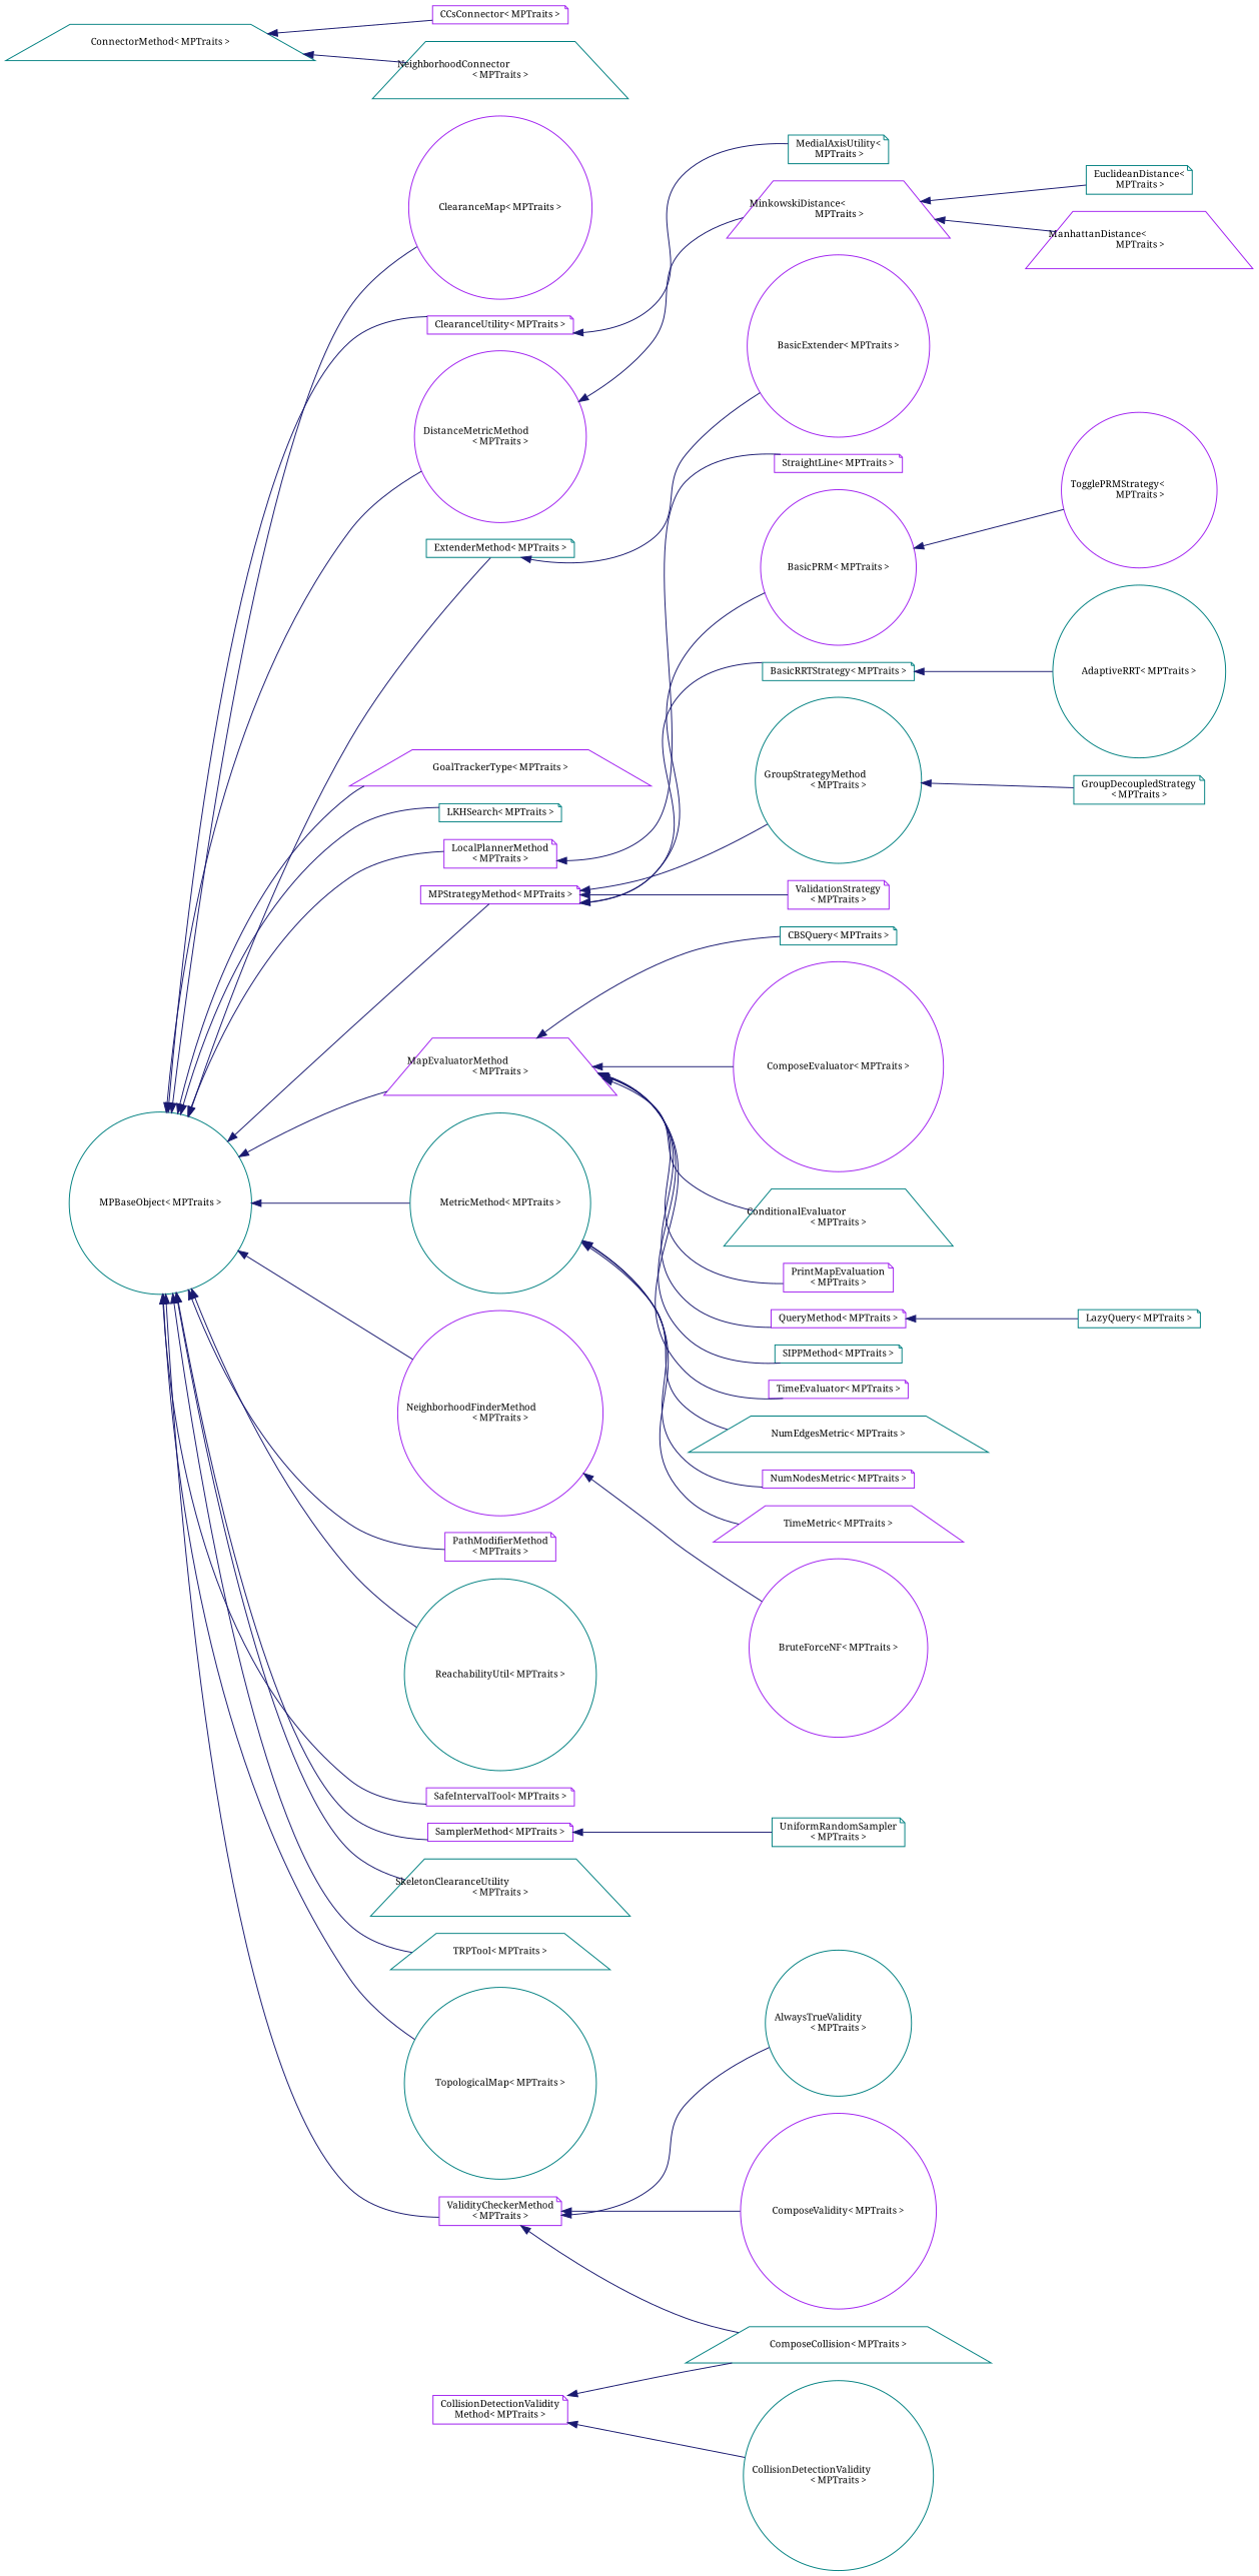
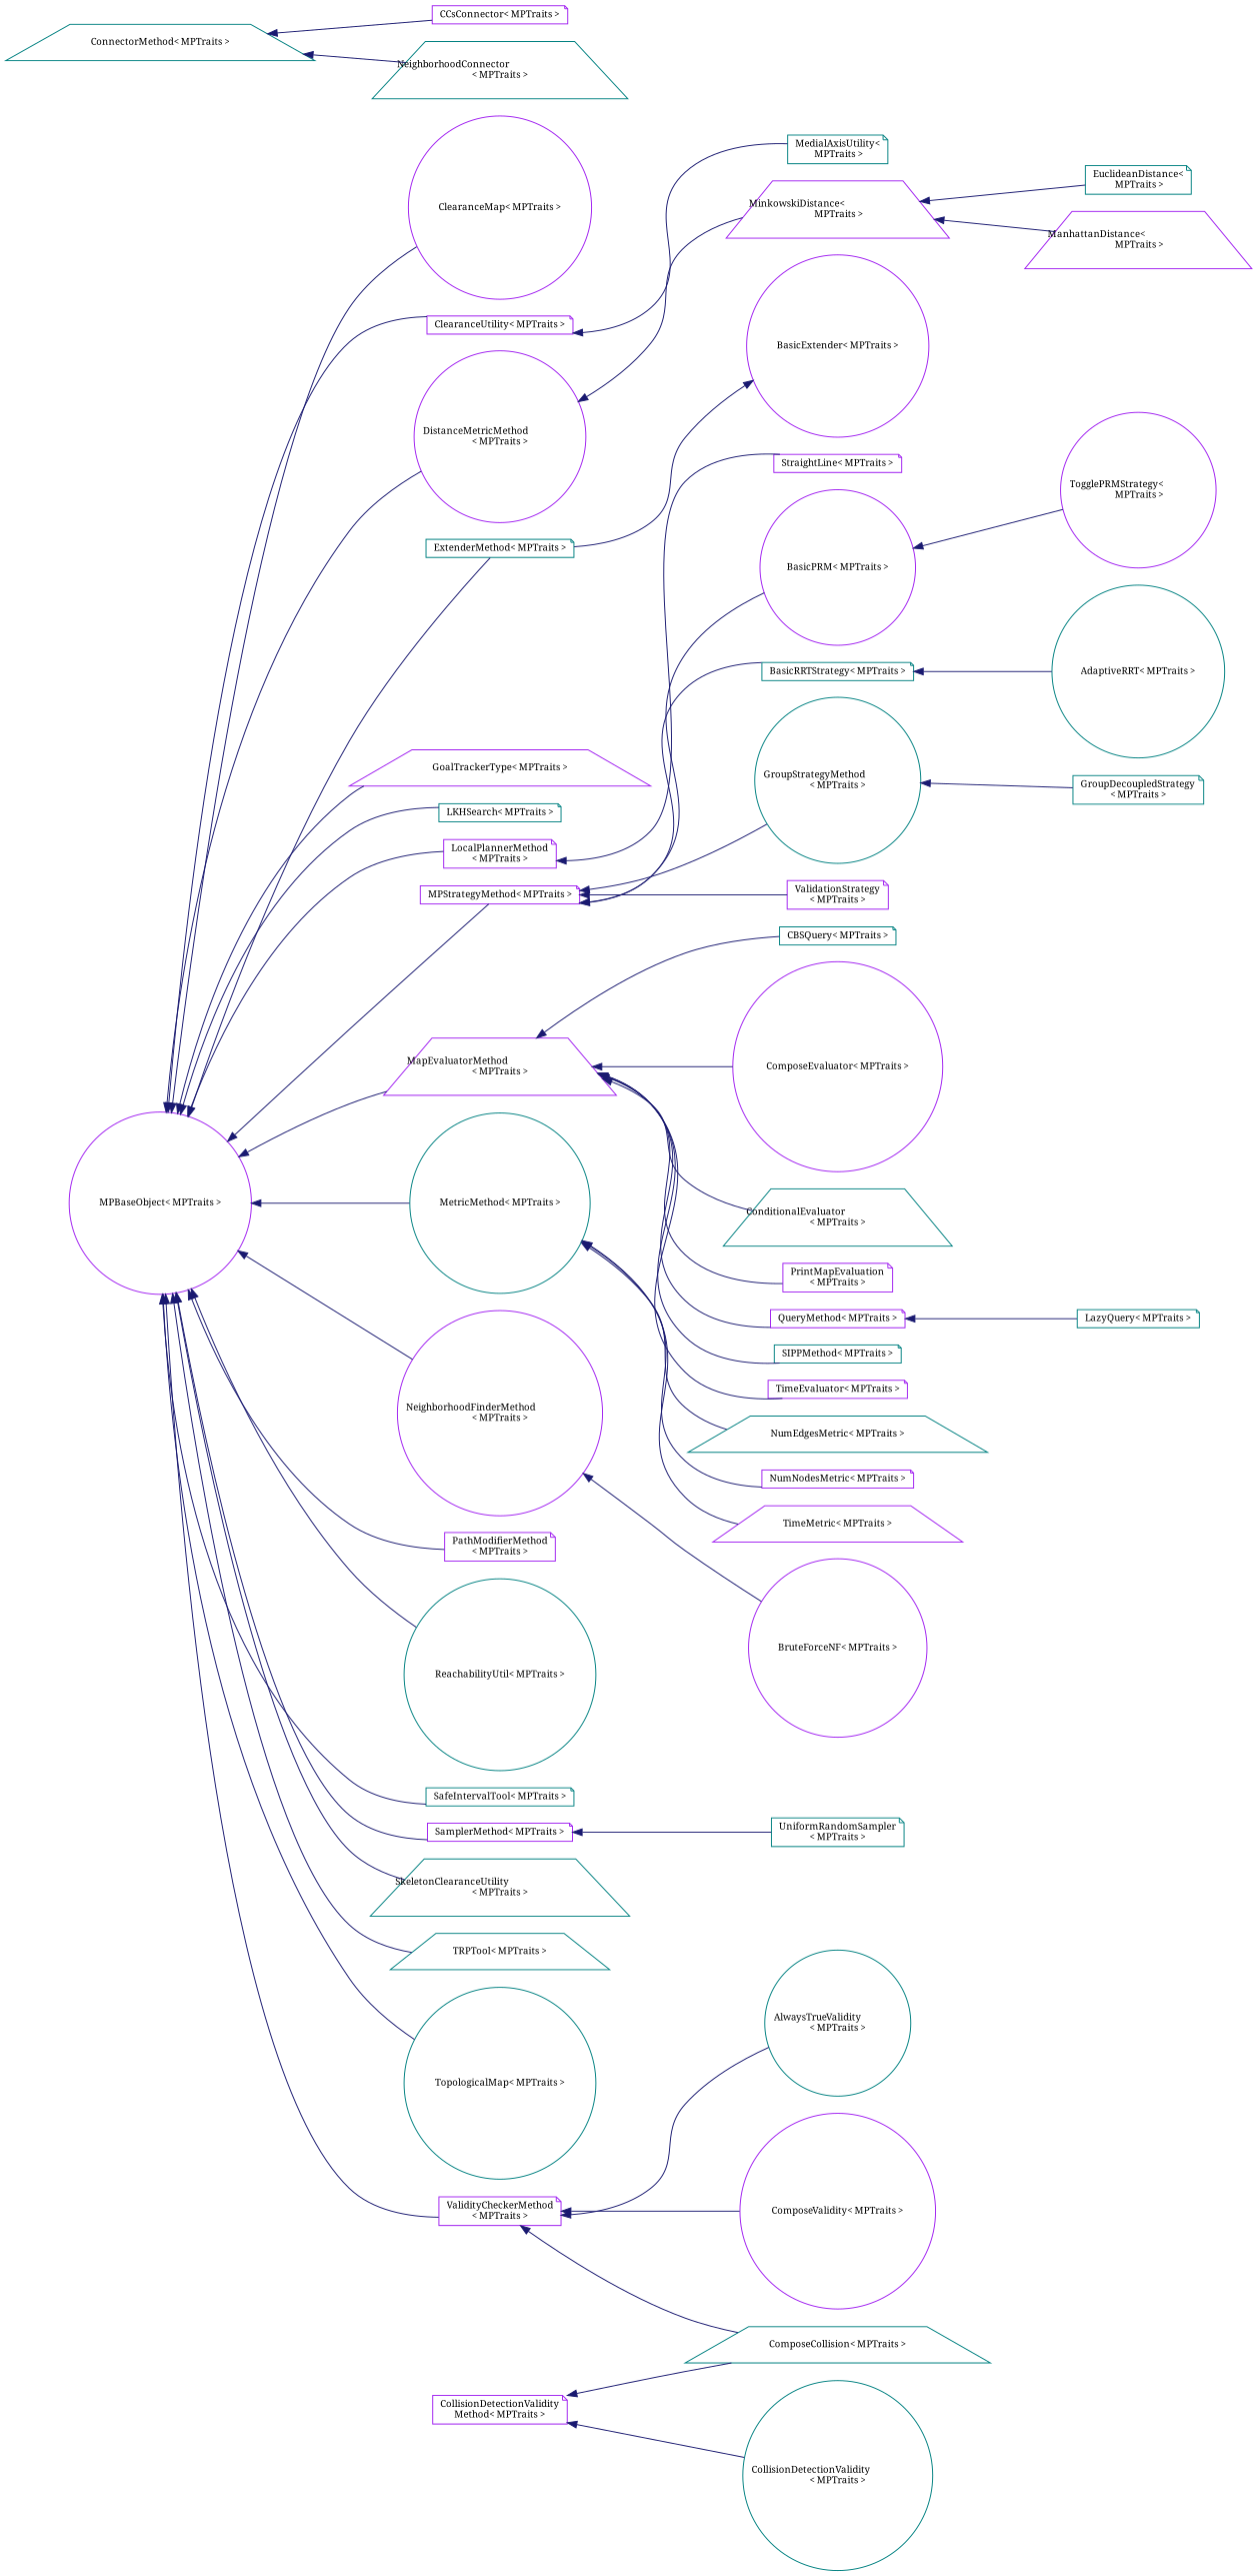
  digraph {
    fontname="Noto Serif"
    rankdir=LR
    node [color=purple fillcolor=white fontname="Noto Serif" fontsize=10 shape=note style=filled]
    edge [color=midnightblue dir=back fontname="Noto Serif" fontsize=10 labelfontname=Helvetica labelfontsize=10 style=solid]
-   n1 [color=teal height=0.2 label="MPBaseObject\< MPTraits \>" shape=circle width=0.4]
+   n1 [height=0.2 label="MPBaseObject\< MPTraits \>" shape=circle width=0.4]
    n2 [height=0.2 label="ClearanceMap\< MPTraits \>" shape=circle width=0.4]
    n3 [height=0.2 label="ClearanceUtility\< MPTraits \>" width=0.4]
    n4 [height=0.2 label="DistanceMetricMethod\l\< MPTraits \>" shape=circle width=0.4]
    n5 [color=teal height=0.2 label="ExtenderMethod\< MPTraits \>" width=0.4]
    n6 [height=0.2 label="GoalTrackerType\< MPTraits \>" shape=trapezium width=0.4]
    n7 [color=teal height=0.2 label="LKHSearch\< MPTraits \>" width=0.4]
    n8 [height=0.2 label="LocalPlannerMethod\l\< MPTraits \>" width=0.4]
    n9 [height=0.2 label="MPStrategyMethod\< MPTraits \>" width=0.4]
    n10 [height=0.2 label="MapEvaluatorMethod\l\< MPTraits \>" shape=trapezium width=0.4]
    n11 [color=teal height=0.2 label="MetricMethod\< MPTraits \>" shape=circle width=0.4]
    n12 [height=0.2 label="NeighborhoodFinderMethod\l\< MPTraits \>" shape=circle width=0.4]
    n13 [height=0.2 label="PathModifierMethod\l\< MPTraits \>" width=0.4]
    n14 [color=teal height=0.2 label="ReachabilityUtil\< MPTraits \>" shape=circle width=0.4]
-   n15 [height=0.2 label="SafeIntervalTool\< MPTraits \>" width=0.4]
+   n15 [color=teal height=0.2 label="SafeIntervalTool\< MPTraits \>" width=0.4]
    n16 [height=0.2 label="SamplerMethod\< MPTraits \>" width=0.4]
    n17 [color=teal height=0.2 label="SkeletonClearanceUtility\l\< MPTraits \>" shape=trapezium width=0.4]
    n18 [color=teal height=0.2 label="TRPTool\< MPTraits \>" shape=trapezium width=0.4]
    n19 [color=teal height=0.2 label="TopologicalMap\< MPTraits \>" shape=circle width=0.4]
    n20 [height=0.2 label="ValidityCheckerMethod\l\< MPTraits \>" width=0.4]
    n21 [color=teal height=0.2 label="MedialAxisUtility\<\l MPTraits \>" width=0.4]
    n22 [color=teal height=0.2 label="ConnectorMethod\< MPTraits \>" shape=trapezium width=0.4]
    n23 [height=0.2 label="CCsConnector\< MPTraits \>" width=0.4]
    n24 [color=teal height=0.2 label="NeighborhoodConnector\l\< MPTraits \>" shape=trapezium width=0.4]
    n25 [height=0.2 label="MinkowskiDistance\<\l MPTraits \>" shape=trapezium width=0.4]
    n26 [height=0.2 label="BasicExtender\< MPTraits \>" shape=circle width=0.4]
    n27 [height=0.2 label="StraightLine\< MPTraits \>" width=0.4]
    n28 [height=0.2 label="BasicPRM\< MPTraits \>" shape=circle width=0.4]
    n29 [color=teal height=0.2 label="BasicRRTStrategy\< MPTraits \>" width=0.4]
    n30 [color=teal height=0.2 label="GroupStrategyMethod\l\< MPTraits \>" shape=circle width=0.4]
    n31 [height=0.2 label="ValidationStrategy\l\< MPTraits \>" width=0.4]
    n32 [color=teal height=0.2 label="CBSQuery\< MPTraits \>" width=0.4]
    n33 [height=0.2 label="ComposeEvaluator\< MPTraits \>" shape=circle width=0.4]
    n34 [color=teal height=0.2 label="ConditionalEvaluator\l\< MPTraits \>" shape=trapezium width=0.4]
    n35 [height=0.2 label="PrintMapEvaluation\l\< MPTraits \>" width=0.4]
    n36 [height=0.2 label="QueryMethod\< MPTraits \>" width=0.4]
    n37 [color=teal height=0.2 label="SIPPMethod\< MPTraits \>" width=0.4]
    n38 [height=0.2 label="TimeEvaluator\< MPTraits \>" width=0.4]
    n39 [color=teal height=0.2 label="NumEdgesMetric\< MPTraits \>" shape=trapezium width=0.4]
    n40 [height=0.2 label="NumNodesMetric\< MPTraits \>" width=0.4]
    n41 [height=0.2 label="TimeMetric\< MPTraits \>" shape=trapezium width=0.4]
    n42 [height=0.2 label="BruteForceNF\< MPTraits \>" shape=circle width=0.4]
    n43 [color=teal height=0.2 label="UniformRandomSampler\l\< MPTraits \>" width=0.4]
    n44 [color=teal height=0.2 label="AlwaysTrueValidity\l\< MPTraits \>" shape=circle width=0.4]
    n45 [height=0.2 label="ComposeValidity\< MPTraits \>" shape=circle width=0.4]
    n46 [color=teal height=0.2 label="ComposeCollision\< MPTraits \>" shape=trapezium width=0.4]
    n47 [color=teal height=0.2 label="EuclideanDistance\<\l MPTraits \>" width=0.4]
    n48 [height=0.2 label="ManhattanDistance\<\l MPTraits \>" shape=trapezium width=0.4]
    n49 [height=0.2 label="TogglePRMStrategy\<\l MPTraits \>" shape=circle width=0.4]
    n50 [color=teal height=0.2 label="AdaptiveRRT\< MPTraits \>" shape=circle width=0.4]
    n51 [color=teal height=0.2 label="GroupDecoupledStrategy\l\< MPTraits \>" width=0.4]
    n52 [color=teal height=0.2 label="LazyQuery\< MPTraits \>" width=0.4]
    n53 [height=0.2 label="CollisionDetectionValidity\lMethod\< MPTraits \>" width=0.4]
    n54 [color=teal height=0.2 label="CollisionDetectionValidity\l\< MPTraits \>" shape=circle width=0.4]
    n1 -> n2
    n1 -> n3
    n1 -> n4
    n1 -> n5
    n1 -> n6
    n1 -> n7
    n1 -> n8
    n1 -> n9
    n1 -> n10
    n1 -> n11
    n1 -> n12
    n1 -> n13
    n1 -> n14
    n1 -> n15
    n1 -> n16
    n1 -> n17
    n1 -> n18
    n1 -> n19
    n1 -> n20
    n3 -> n21
    n4 -> n25
-   n5 -> n26
+   n26 -> n5
    n8 -> n27
    n9 -> n28
    n9 -> n29
    n9 -> n30
    n9 -> n31
    n10 -> n32
    n10 -> n33
    n10 -> n34
    n10 -> n35
    n10 -> n36
    n10 -> n37
    n10 -> n38
    n11 -> n39
    n11 -> n40
    n11 -> n41
    n12 -> n42
    n16 -> n43
    n20 -> n44
    n20 -> n45
    n20 -> n46
    n22 -> n23
    n22 -> n24
    n25 -> n47
    n25 -> n48
    n28 -> n49
    n29 -> n50
    n30 -> n51
    n36 -> n52
    n53 -> n46
    n53 -> n54
  }
